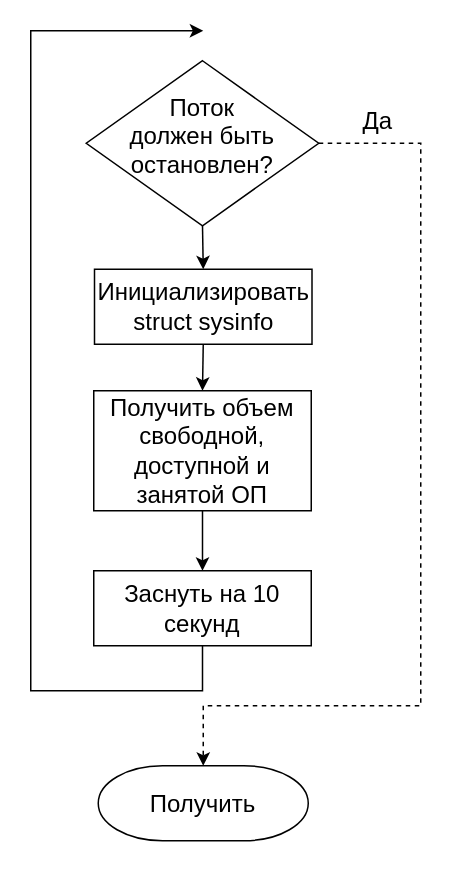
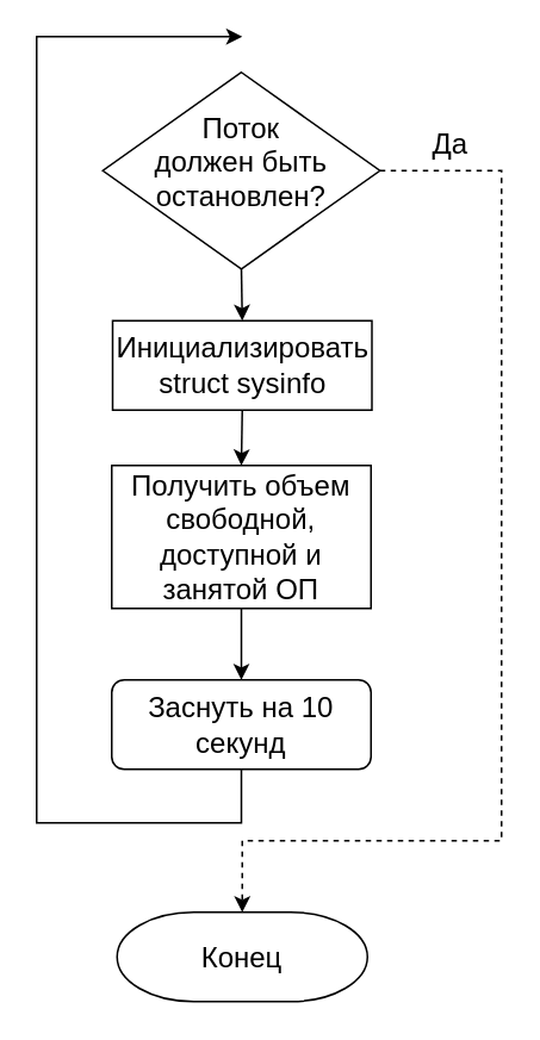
  <mxCell id="0" />
  <mxCell id="1" parent="0" />
  <mxCell id="2" style="edgeStyle=orthogonalEdgeStyle;rounded=0;orthogonalLoop=1;jettySize=auto;html=1;exitX=0.5;exitY=1;exitDx=0;exitDy=0;exitPerimeter=0;entryX=0.5;entryY=0;entryDx=0;entryDy=0;fontSize=16;" edge="1" parent="1" source="5" target="7"><mxGeometry relative="1" as="geometry" /></mxCell>
  <mxCell id="3" style="edgeStyle=orthogonalEdgeStyle;rounded=0;orthogonalLoop=1;jettySize=auto;html=1;exitX=1;exitY=0.5;exitDx=0;exitDy=0;exitPerimeter=0;entryX=0.5;entryY=0;entryDx=0;entryDy=0;entryPerimeter=0;fontSize=16;dashed=1;" edge="1" parent="1" source="5" target="12"><mxGeometry relative="1" as="geometry"><Array as="points"><mxPoint x="280" y="95" /><mxPoint x="280" y="470" /><mxPoint x="135" y="470" /></Array></mxGeometry></mxCell>
  <mxCell id="4" value="Да" style="edgeLabel;html=1;align=center;verticalAlign=middle;resizable=0;points=[];fontSize=16;" vertex="1" connectable="0" parent="3"><mxGeometry x="-0.434" y="-3" relative="1" as="geometry"><mxPoint x="-27" y="-125.33" as="offset" /></mxGeometry></mxCell>
  <mxCell id="5" value="Поток&lt;br&gt;должен быть&lt;br&gt;остановлен?" style="strokeWidth=1;html=1;shape=mxgraph.flowchart.decision;whiteSpace=wrap;fontSize=16;spacingLeft=8;spacingRight=8;spacingBottom=10;" vertex="1" parent="1"><mxGeometry x="57" y="40" width="155" height="110" as="geometry" /></mxCell>
  <mxCell id="6" style="edgeStyle=orthogonalEdgeStyle;rounded=0;orthogonalLoop=1;jettySize=auto;html=1;exitX=0.5;exitY=1;exitDx=0;exitDy=0;entryX=0.5;entryY=0;entryDx=0;entryDy=0;fontSize=16;" edge="1" parent="1" source="7" target="9"><mxGeometry relative="1" as="geometry" /></mxCell>
  <mxCell id="7" value="Инициализировать&lt;br&gt;struct sysinfo" style="rounded=0;whiteSpace=wrap;html=1;absoluteArcSize=1;arcSize=14;strokeWidth=1;fontSize=16;" vertex="1" parent="1"><mxGeometry x="62.5" y="179" width="145" height="50" as="geometry" /></mxCell>
  <mxCell id="8" style="edgeStyle=orthogonalEdgeStyle;rounded=0;orthogonalLoop=1;jettySize=auto;html=1;exitX=0.5;exitY=1;exitDx=0;exitDy=0;entryX=0.5;entryY=0;entryDx=0;entryDy=0;fontSize=16;" edge="1" parent="1" source="9" target="11"><mxGeometry relative="1" as="geometry" /></mxCell>
  <mxCell id="9" value="Получить объем свободной, доступной и занятой ОП" style="rounded=0;whiteSpace=wrap;html=1;absoluteArcSize=1;arcSize=14;strokeWidth=1;fontSize=16;" vertex="1" parent="1"><mxGeometry x="62" y="260" width="145" height="80" as="geometry" /></mxCell>
  <mxCell id="10" style="edgeStyle=orthogonalEdgeStyle;rounded=0;orthogonalLoop=1;jettySize=auto;html=1;exitX=0.5;exitY=1;exitDx=0;exitDy=0;fontSize=16;" edge="1" parent="1" source="11"><mxGeometry relative="1" as="geometry"><mxPoint x="135" y="20" as="targetPoint" /><Array as="points"><mxPoint x="135" y="460" /><mxPoint x="20" y="460" /><mxPoint x="20" y="20" /></Array></mxGeometry></mxCell>
- <mxCell id="11" value="Заснуть на 10 секунд" style="rounded=0;whiteSpace=wrap;html=1;absoluteArcSize=1;arcSize=14;strokeWidth=1;fontSize=16;" vertex="1" parent="1"><mxGeometry x="62" y="380" width="145" height="50" as="geometry" /></mxCell>
- <mxCell id="12" value="Получить" style="strokeWidth=1;html=1;shape=mxgraph.flowchart.terminator;whiteSpace=wrap;fontSize=16;" vertex="1" parent="1"><mxGeometry x="65" y="510" width="140" height="50" as="geometry" /></mxCell>
+ <mxCell id="11" value="Заснуть на 10 секунд" style="whiteSpace=wrap;html=1;absoluteArcSize=1;arcSize=14;strokeWidth=1;fontSize=16;rounded=1;" vertex="1" parent="1"><mxGeometry x="62" y="380" width="145" height="50" as="geometry" /></mxCell>
+ <mxCell id="12" value="Конец" style="strokeWidth=1;html=1;shape=mxgraph.flowchart.terminator;whiteSpace=wrap;fontSize=16;" vertex="1" parent="1"><mxGeometry x="65" y="510" width="140" height="50" as="geometry" /></mxCell>
